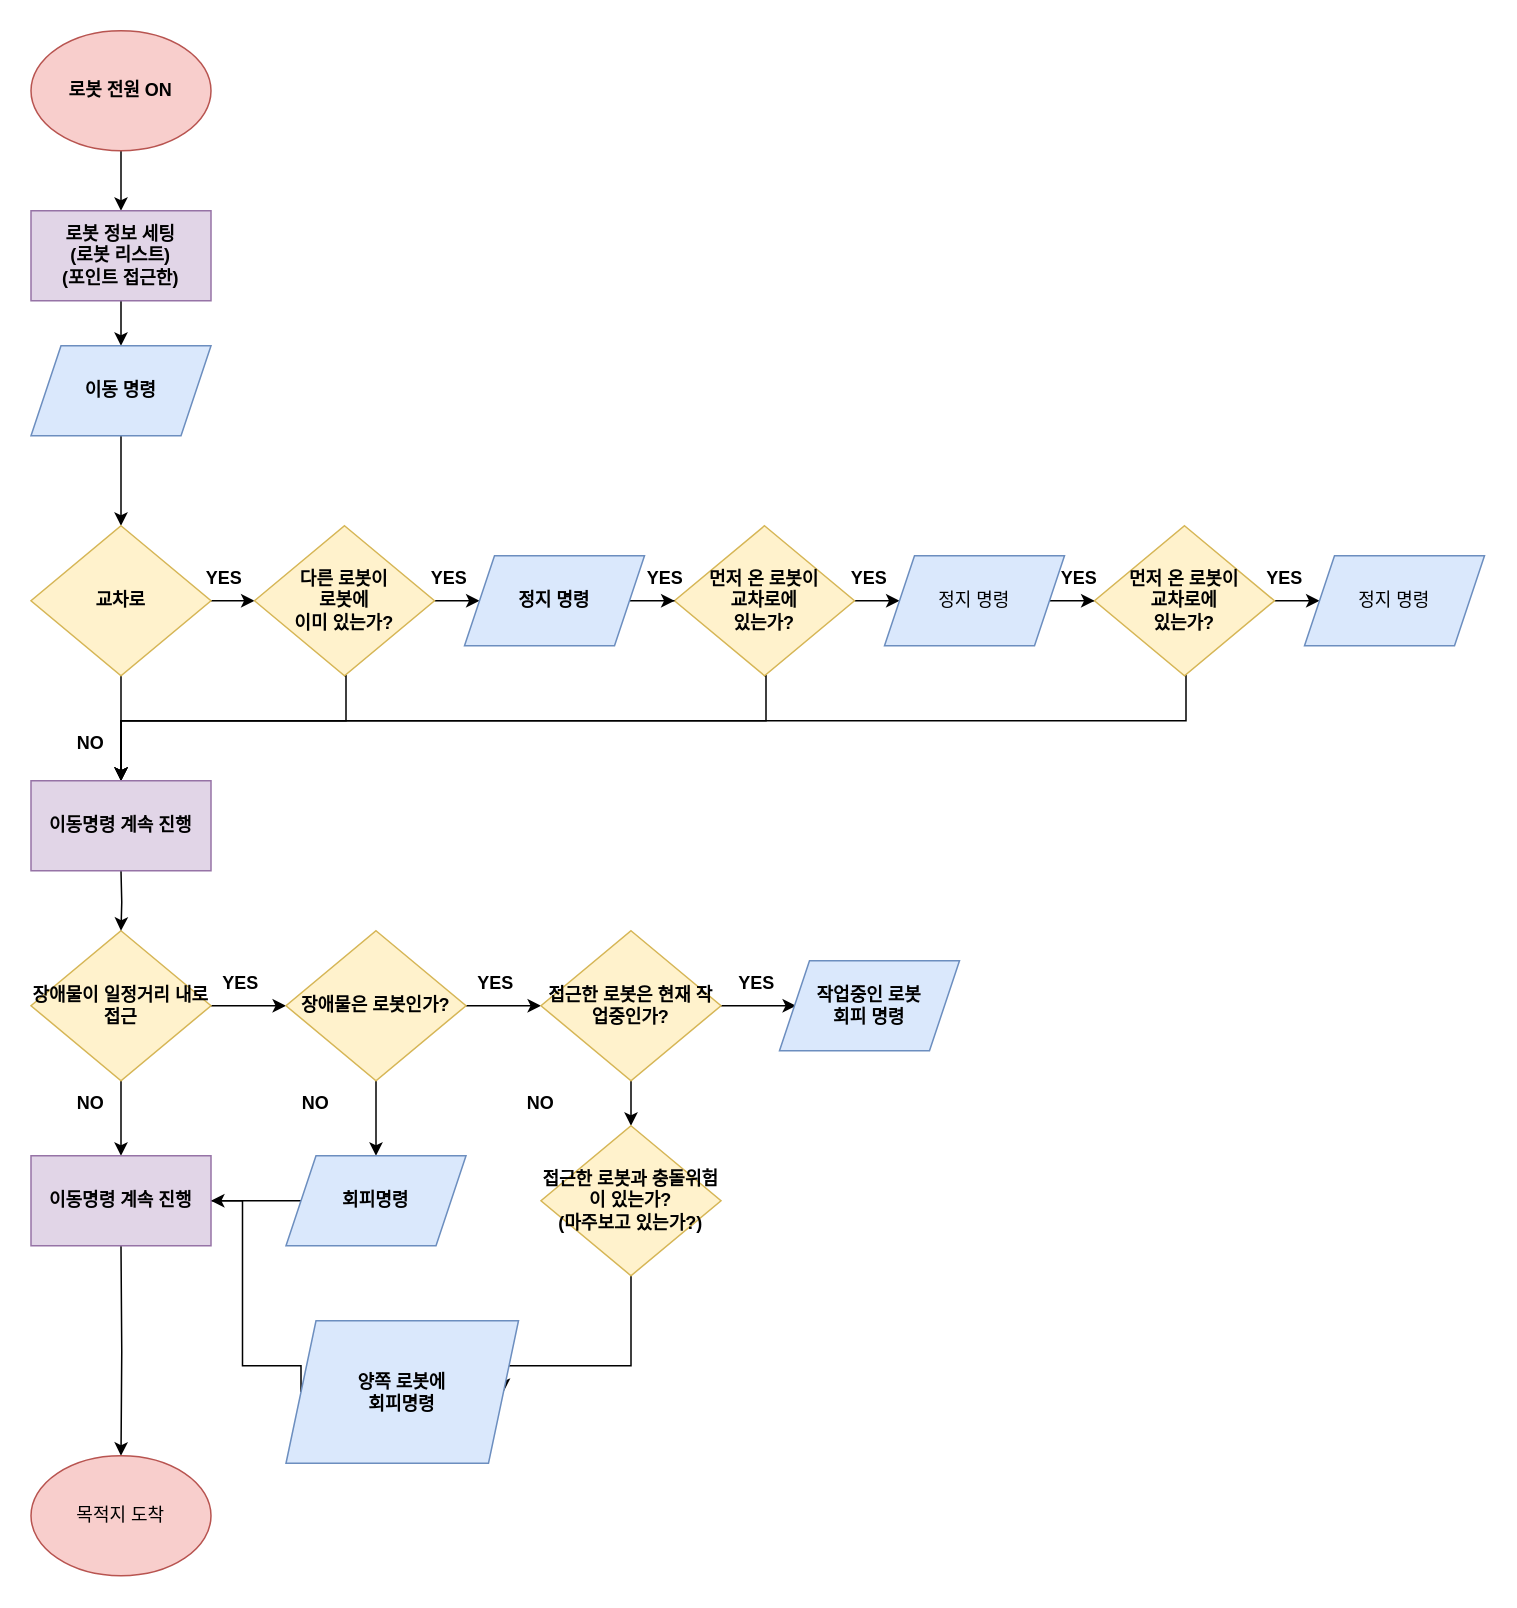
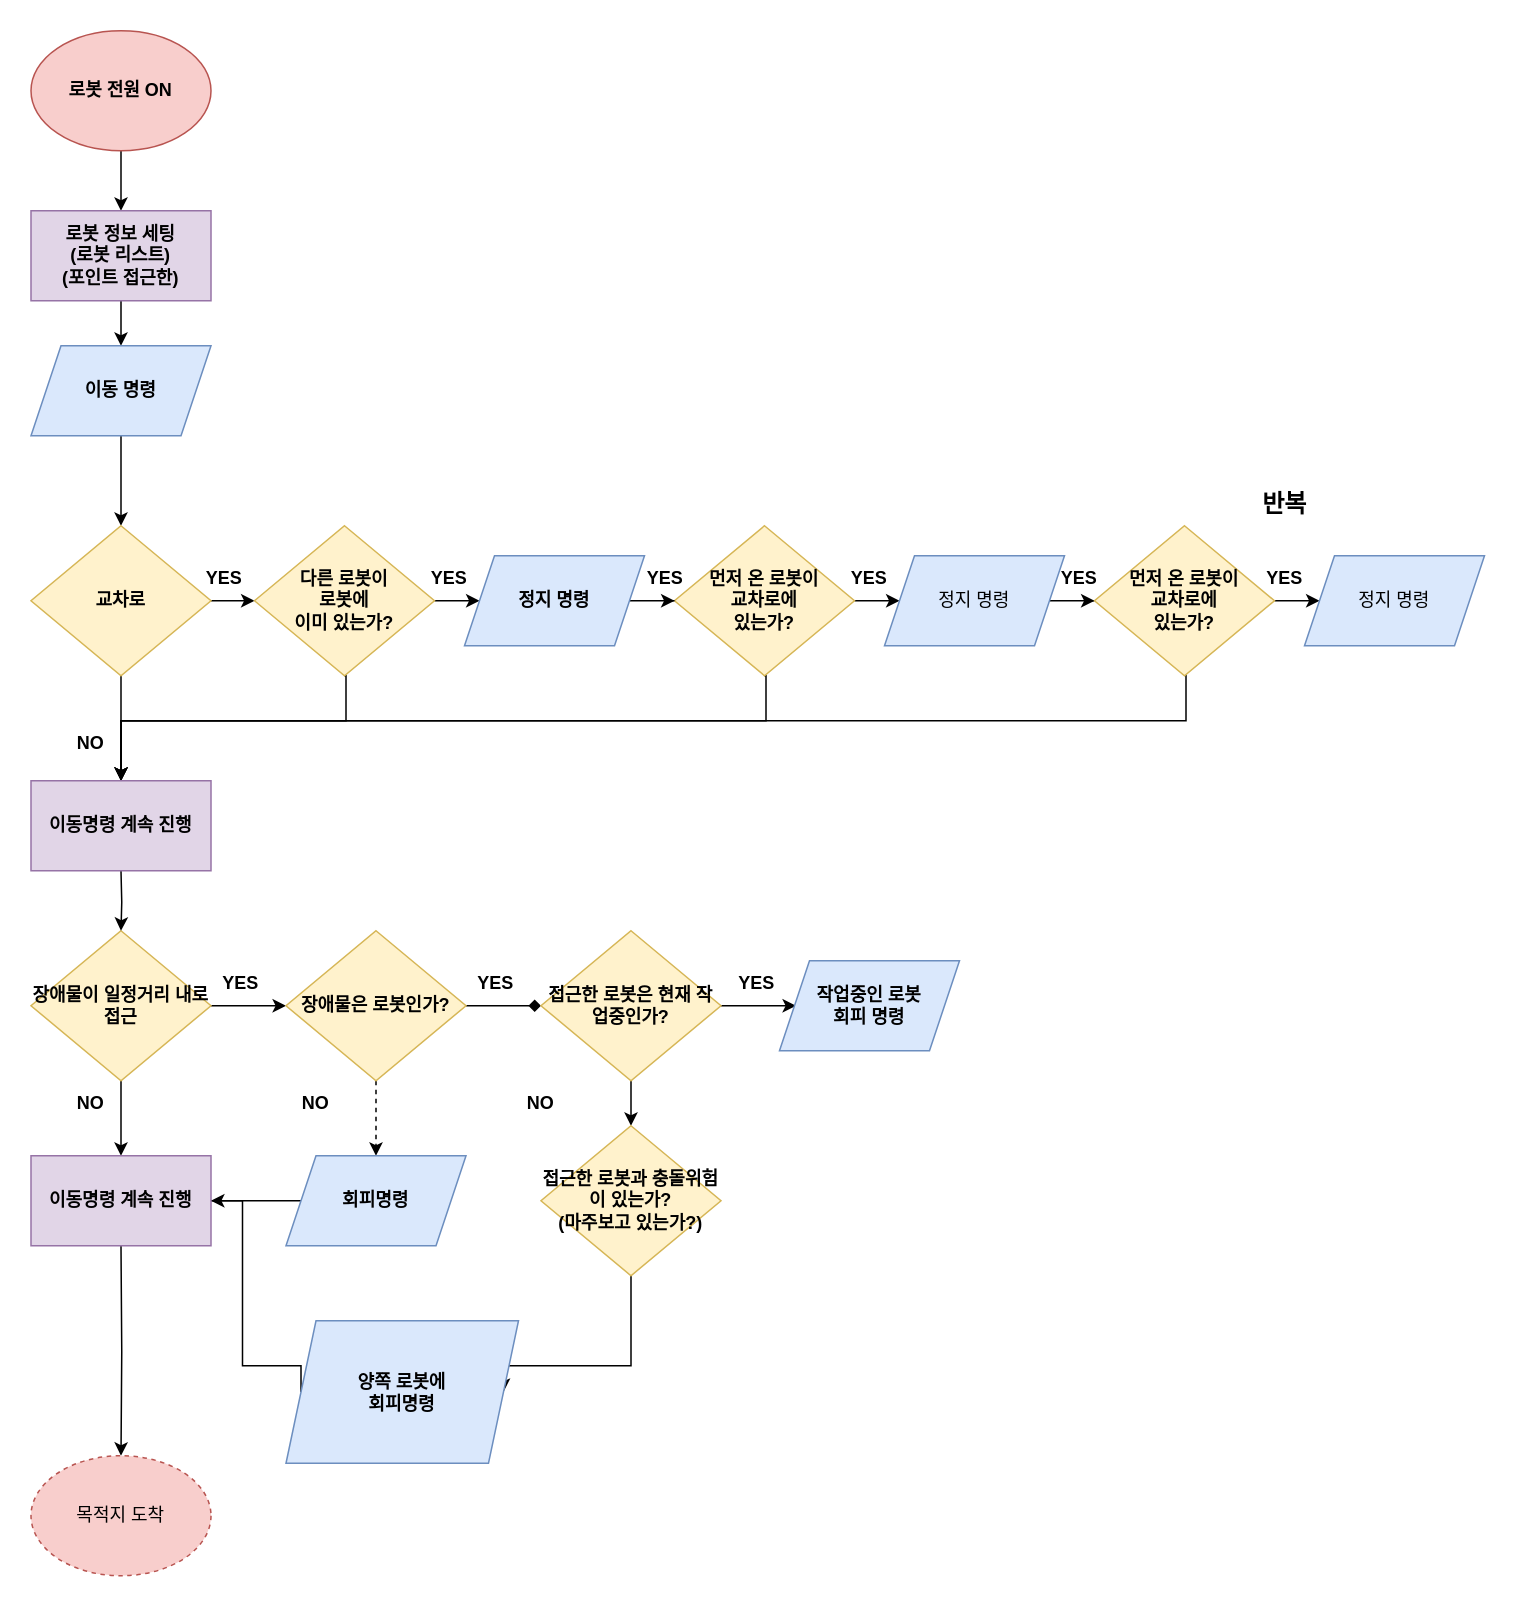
  <mxCell id="0" />
  <mxCell id="1" parent="0" />
  <mxCell id="2" value="" style="edgeStyle=orthogonalEdgeStyle;rounded=0;orthogonalLoop=1;jettySize=auto;html=1;" edge="1" parent="1" source="3" target="5"><mxGeometry relative="1" as="geometry" /></mxCell>
  <mxCell id="3" value="로봇 전원 ON" style="ellipse;whiteSpace=wrap;html=1;fillColor=#f8cecc;strokeColor=#b85450;fontStyle=1" vertex="1" parent="1"><mxGeometry x="20" width="120" height="80" as="geometry" y="20" /></mxCell>
  <mxCell id="4" value="" style="edgeStyle=orthogonalEdgeStyle;rounded=0;orthogonalLoop=1;jettySize=auto;html=1;" edge="1" parent="1" source="5" target="7"><mxGeometry relative="1" as="geometry" /></mxCell>
  <mxCell id="5" value="로봇 정보 세팅&lt;br&gt;(로봇 리스트)&lt;br&gt;(포인트 접근한)" style="rounded=0;whiteSpace=wrap;html=1;fillColor=#e1d5e7;strokeColor=#9673a6;fontStyle=1" vertex="1" parent="1"><mxGeometry x="20" y="140" width="120" height="60" as="geometry" /></mxCell>
  <mxCell id="6" value="" style="edgeStyle=orthogonalEdgeStyle;rounded=0;orthogonalLoop=1;jettySize=auto;html=1;" edge="1" parent="1" source="7" target="10"><mxGeometry relative="1" as="geometry" /></mxCell>
  <mxCell id="7" value="이동 명령" style="shape=parallelogram;perimeter=parallelogramPerimeter;whiteSpace=wrap;html=1;fixedSize=1;fillColor=#dae8fc;strokeColor=#6c8ebf;fontStyle=1" vertex="1" parent="1"><mxGeometry x="20" y="230" width="120" height="60" as="geometry" /></mxCell>
  <mxCell id="8" value="" style="edgeStyle=orthogonalEdgeStyle;rounded=0;orthogonalLoop=1;jettySize=auto;html=1;" edge="1" parent="1" source="10" target="13"><mxGeometry relative="1" as="geometry" /></mxCell>
  <mxCell id="9" value="" style="edgeStyle=orthogonalEdgeStyle;rounded=0;orthogonalLoop=1;jettySize=auto;html=1;" edge="1" parent="1" source="10"><mxGeometry relative="1" as="geometry"><mxPoint x="80" y="520" as="targetPoint" /></mxGeometry></mxCell>
  <mxCell id="10" value="교차로" style="rhombus;whiteSpace=wrap;html=1;fillColor=#fff2cc;strokeColor=#d6b656;fontStyle=1" vertex="1" parent="1"><mxGeometry x="20" y="350" width="120" height="100" as="geometry" /></mxCell>
  <mxCell id="11" value="" style="edgeStyle=orthogonalEdgeStyle;rounded=0;orthogonalLoop=1;jettySize=auto;html=1;" edge="1" parent="1" source="13" target="19"><mxGeometry relative="1" as="geometry" /></mxCell>
  <mxCell id="12" style="edgeStyle=orthogonalEdgeStyle;rounded=0;orthogonalLoop=1;jettySize=auto;html=1;exitX=0.5;exitY=1;exitDx=0;exitDy=0;" edge="1" parent="1" source="13"><mxGeometry relative="1" as="geometry"><mxPoint x="80.059" y="520" as="targetPoint" /><Array as="points"><mxPoint x="230" y="480" /><mxPoint x="80" y="480" /></Array></mxGeometry></mxCell>
  <mxCell id="13" value="다른 로봇이&lt;br&gt;로봇에&lt;br&gt;이미 있는가?" style="rhombus;whiteSpace=wrap;html=1;fillColor=#fff2cc;strokeColor=#d6b656;fontStyle=1;rounded=0;shadow=0;" vertex="1" parent="1"><mxGeometry x="169" y="350" width="120" height="100" as="geometry" /></mxCell>
  <mxCell id="14" value="YES" style="text;html=1;strokeColor=none;fillColor=none;align=center;verticalAlign=middle;whiteSpace=wrap;rounded=0;fontStyle=1" vertex="1" parent="1"><mxGeometry x="119" y="370" width="60" height="30" as="geometry" /></mxCell>
  <mxCell id="15" style="edgeStyle=orthogonalEdgeStyle;rounded=0;orthogonalLoop=1;jettySize=auto;html=1;exitX=0.5;exitY=1;exitDx=0;exitDy=0;" edge="1" parent="1" source="17"><mxGeometry relative="1" as="geometry"><mxPoint x="80.059" y="520" as="targetPoint" /><Array as="points"><mxPoint x="510" y="480" /><mxPoint x="80" y="480" /></Array></mxGeometry></mxCell>
  <mxCell id="16" value="" style="edgeStyle=orthogonalEdgeStyle;rounded=0;orthogonalLoop=1;jettySize=auto;html=1;" edge="1" parent="1" source="17" target="35"><mxGeometry relative="1" as="geometry" /></mxCell>
  <mxCell id="17" value="먼저 온 로봇이&lt;br&gt;교차로에&lt;br&gt;있는가?" style="rhombus;whiteSpace=wrap;html=1;fillColor=#fff2cc;strokeColor=#d6b656;fontStyle=1;shadow=0;gradientColor=none;" vertex="1" parent="1"><mxGeometry x="449" y="350" width="120" height="100" as="geometry" /></mxCell>
  <mxCell id="18" value="" style="edgeStyle=orthogonalEdgeStyle;rounded=0;orthogonalLoop=1;jettySize=auto;html=1;" edge="1" parent="1" source="19" target="17"><mxGeometry relative="1" as="geometry" /></mxCell>
  <mxCell id="19" value="정지 명령&lt;br&gt;" style="shape=parallelogram;perimeter=parallelogramPerimeter;whiteSpace=wrap;html=1;fixedSize=1;fillColor=#dae8fc;strokeColor=#6c8ebf;fontStyle=1" vertex="1" parent="1"><mxGeometry x="309" y="370" width="120" height="60" as="geometry" /></mxCell>
  <mxCell id="20" value="YES" style="text;html=1;strokeColor=none;fillColor=none;align=center;verticalAlign=middle;whiteSpace=wrap;rounded=0;fontStyle=1" vertex="1" parent="1"><mxGeometry x="269" y="370" width="60" height="30" as="geometry" /></mxCell>
  <mxCell id="21" value="YES" style="text;html=1;strokeColor=none;fillColor=none;align=center;verticalAlign=middle;whiteSpace=wrap;rounded=0;fontStyle=1" vertex="1" parent="1"><mxGeometry x="413" y="370" width="60" height="30" as="geometry" /></mxCell>
  <mxCell id="22" value="" style="edgeStyle=orthogonalEdgeStyle;rounded=0;orthogonalLoop=1;jettySize=auto;html=1;" edge="1" parent="1" source="24"><mxGeometry relative="1" as="geometry"><mxPoint x="80" y="770" as="targetPoint" /></mxGeometry></mxCell>
  <mxCell id="23" value="" style="edgeStyle=orthogonalEdgeStyle;rounded=0;orthogonalLoop=1;jettySize=auto;html=1;" edge="1" parent="1" source="24" target="31"><mxGeometry relative="1" as="geometry" /></mxCell>
  <mxCell id="24" value="장애물이 일정거리 내로 접근" style="rhombus;whiteSpace=wrap;html=1;fillColor=#fff2cc;strokeColor=#d6b656;fontStyle=1" vertex="1" parent="1"><mxGeometry x="20" y="620" width="120" height="100" as="geometry" /></mxCell>
  <mxCell id="25" value="NO" style="text;html=1;align=center;verticalAlign=middle;whiteSpace=wrap;rounded=0;fontStyle=1" vertex="1" parent="1"><mxGeometry x="30" y="480" width="60" height="30" as="geometry" /></mxCell>
  <mxCell id="26" value="" style="edgeStyle=orthogonalEdgeStyle;rounded=0;orthogonalLoop=1;jettySize=auto;html=1;" edge="1" parent="1" target="24"><mxGeometry relative="1" as="geometry"><mxPoint x="80" y="580" as="sourcePoint" /></mxGeometry></mxCell>
  <mxCell id="27" value="" style="edgeStyle=orthogonalEdgeStyle;rounded=0;orthogonalLoop=1;jettySize=auto;html=1;" edge="1" parent="1" target="33"><mxGeometry relative="1" as="geometry"><mxPoint x="80" y="830" as="sourcePoint" /></mxGeometry></mxCell>
  <mxCell id="28" value="NO" style="text;html=1;align=center;verticalAlign=middle;whiteSpace=wrap;rounded=0;fontStyle=1" vertex="1" parent="1"><mxGeometry x="30" y="720" width="60" height="30" as="geometry" /></mxCell>
- <mxCell id="29" value="" style="edgeStyle=orthogonalEdgeStyle;rounded=0;orthogonalLoop=1;jettySize=auto;html=1;" edge="1" parent="1" source="31" target="44"><mxGeometry relative="1" as="geometry" /></mxCell>
- <mxCell id="30" value="" style="edgeStyle=orthogonalEdgeStyle;rounded=0;orthogonalLoop=1;jettySize=auto;html=1;" edge="1" parent="1" source="31" target="51"><mxGeometry relative="1" as="geometry" /></mxCell>
+ <mxCell id="29" value="" style="edgeStyle=orthogonalEdgeStyle;rounded=0;orthogonalLoop=1;jettySize=auto;html=1;endArrow=diamond;" edge="1" parent="1" source="31" target="44"><mxGeometry relative="1" as="geometry" /></mxCell>
+ <mxCell id="30" value="" style="edgeStyle=orthogonalEdgeStyle;rounded=0;orthogonalLoop=1;jettySize=auto;html=1;dashed=1;" edge="1" parent="1" source="31" target="51"><mxGeometry relative="1" as="geometry" /></mxCell>
  <mxCell id="31" value="장애물은 로봇인가?" style="rhombus;whiteSpace=wrap;html=1;fillColor=#fff2cc;strokeColor=#d6b656;fontStyle=1" vertex="1" parent="1"><mxGeometry x="190" y="620" width="120" height="100" as="geometry" /></mxCell>
  <mxCell id="32" value="YES" style="text;html=1;strokeColor=none;fillColor=none;align=center;verticalAlign=middle;whiteSpace=wrap;rounded=0;fontStyle=1" vertex="1" parent="1"><mxGeometry x="130" y="640" width="60" height="30" as="geometry" /></mxCell>
- <mxCell id="33" value="목적지 도착" style="ellipse;whiteSpace=wrap;html=1;fillColor=#f8cecc;strokeColor=#b85450;" vertex="1" parent="1"><mxGeometry x="20" y="970" width="120" height="80" as="geometry" /></mxCell>
+ <mxCell id="33" value="목적지 도착" style="ellipse;whiteSpace=wrap;html=1;fillColor=#f8cecc;strokeColor=#b85450;dashed=1;" vertex="1" parent="1"><mxGeometry x="20" y="970" width="120" height="80" as="geometry" /></mxCell>
  <mxCell id="34" value="" style="edgeStyle=orthogonalEdgeStyle;rounded=0;orthogonalLoop=1;jettySize=auto;html=1;" edge="1" parent="1" source="35" target="39"><mxGeometry relative="1" as="geometry" /></mxCell>
  <mxCell id="35" value="정지 명령&lt;br&gt;" style="shape=parallelogram;perimeter=parallelogramPerimeter;whiteSpace=wrap;html=1;fixedSize=1;fillColor=#dae8fc;strokeColor=#6c8ebf;" vertex="1" parent="1"><mxGeometry x="589" y="370" width="120" height="60" as="geometry" /></mxCell>
  <mxCell id="36" value="YES" style="text;html=1;strokeColor=none;fillColor=none;align=center;verticalAlign=middle;whiteSpace=wrap;rounded=0;fontStyle=1" vertex="1" parent="1"><mxGeometry x="549" y="370" width="60" height="30" as="geometry" /></mxCell>
  <mxCell id="37" style="edgeStyle=orthogonalEdgeStyle;rounded=0;orthogonalLoop=1;jettySize=auto;html=1;" edge="1" parent="1" source="39"><mxGeometry relative="1" as="geometry"><mxPoint x="80.059" y="520" as="targetPoint" /><Array as="points"><mxPoint x="790" y="480" /><mxPoint x="80" y="480" /></Array></mxGeometry></mxCell>
  <mxCell id="38" value="" style="edgeStyle=orthogonalEdgeStyle;rounded=0;orthogonalLoop=1;jettySize=auto;html=1;" edge="1" parent="1" source="39" target="53"><mxGeometry relative="1" as="geometry" /></mxCell>
  <mxCell id="39" value="먼저 온 로봇이&lt;br&gt;교차로에&lt;br&gt;있는가?" style="rhombus;whiteSpace=wrap;html=1;fillColor=#fff2cc;strokeColor=#d6b656;fontStyle=1" vertex="1" parent="1"><mxGeometry x="729" y="350" width="120" height="100" as="geometry" /></mxCell>
+ <mxCell id="40" value="반복" style="text;html=1;strokeColor=none;fillColor=none;align=center;verticalAlign=middle;whiteSpace=wrap;rounded=0;fontStyle=1;strokeWidth=1;fontSize=16;" vertex="1" parent="1"><mxGeometry x="826" y="320" width="60" height="30" as="geometry" /></mxCell>
  <mxCell id="41" value="YES" style="text;html=1;strokeColor=none;fillColor=none;align=center;verticalAlign=middle;whiteSpace=wrap;rounded=0;fontStyle=1" vertex="1" parent="1"><mxGeometry x="689" y="370" width="60" height="30" as="geometry" /></mxCell>
  <mxCell id="42" value="" style="edgeStyle=orthogonalEdgeStyle;rounded=0;orthogonalLoop=1;jettySize=auto;html=1;" edge="1" parent="1" source="44"><mxGeometry relative="1" as="geometry"><mxPoint x="530" y="670" as="targetPoint" /></mxGeometry></mxCell>
  <mxCell id="43" value="" style="edgeStyle=orthogonalEdgeStyle;rounded=0;orthogonalLoop=1;jettySize=auto;html=1;" edge="1" parent="1" source="44" target="47"><mxGeometry relative="1" as="geometry" /></mxCell>
  <mxCell id="44" value="접근한 로봇은 현재 작업중인가?" style="rhombus;whiteSpace=wrap;html=1;fillColor=#fff2cc;strokeColor=#d6b656;fontStyle=1" vertex="1" parent="1"><mxGeometry x="360" y="620" width="120" height="100" as="geometry" /></mxCell>
  <mxCell id="45" value="YES" style="text;html=1;strokeColor=none;fillColor=none;align=center;verticalAlign=middle;whiteSpace=wrap;rounded=0;fontStyle=1" vertex="1" parent="1"><mxGeometry x="300" y="640" width="60" height="30" as="geometry" /></mxCell>
  <mxCell id="46" style="edgeStyle=orthogonalEdgeStyle;rounded=0;orthogonalLoop=1;jettySize=auto;html=1;exitX=0.5;exitY=1;exitDx=0;exitDy=0;entryX=1;entryY=0.5;entryDx=0;entryDy=0;" edge="1" parent="1" source="47" target="56"><mxGeometry relative="1" as="geometry"><Array as="points"><mxPoint x="420" y="910" /></Array></mxGeometry></mxCell>
  <mxCell id="47" value="접근한 로봇과 충돌위험이 있는가?&lt;br&gt;(마주보고 있는가?)" style="rhombus;whiteSpace=wrap;html=1;fillColor=#fff2cc;strokeColor=#d6b656;fontStyle=1;labelBackgroundColor=none;labelBorderColor=none;" vertex="1" parent="1"><mxGeometry x="360" y="750" width="120" height="100" as="geometry" /></mxCell>
  <mxCell id="48" value="NO" style="text;html=1;align=center;verticalAlign=middle;whiteSpace=wrap;rounded=0;fontStyle=1" vertex="1" parent="1"><mxGeometry x="330" y="720" width="60" height="30" as="geometry" /></mxCell>
  <mxCell id="49" value="YES" style="text;html=1;strokeColor=none;fillColor=none;align=center;verticalAlign=middle;whiteSpace=wrap;rounded=0;fontStyle=1" vertex="1" parent="1"><mxGeometry x="474" y="640" width="60" height="30" as="geometry" /></mxCell>
  <mxCell id="50" value="" style="edgeStyle=orthogonalEdgeStyle;rounded=0;orthogonalLoop=1;jettySize=auto;html=1;" edge="1" parent="1" source="51"><mxGeometry relative="1" as="geometry"><mxPoint x="130" y="800" as="targetPoint" /></mxGeometry></mxCell>
  <mxCell id="51" value="회피명령" style="shape=parallelogram;perimeter=parallelogramPerimeter;whiteSpace=wrap;html=1;fixedSize=1;fillColor=#dae8fc;strokeColor=#6c8ebf;fontStyle=1" vertex="1" parent="1"><mxGeometry x="190" y="770" width="120" height="60" as="geometry" /></mxCell>
  <mxCell id="52" value="NO" style="text;html=1;align=center;verticalAlign=middle;whiteSpace=wrap;rounded=0;fontStyle=1" vertex="1" parent="1"><mxGeometry x="180" y="720" width="60" height="30" as="geometry" /></mxCell>
  <mxCell id="53" value="정지 명령&lt;br&gt;" style="shape=parallelogram;perimeter=parallelogramPerimeter;whiteSpace=wrap;html=1;fixedSize=1;fillColor=#dae8fc;strokeColor=#6c8ebf;" vertex="1" parent="1"><mxGeometry x="869" y="370" width="120" height="60" as="geometry" /></mxCell>
  <mxCell id="54" value="YES" style="text;html=1;strokeColor=none;fillColor=none;align=center;verticalAlign=middle;whiteSpace=wrap;rounded=0;fontStyle=1" vertex="1" parent="1"><mxGeometry x="826" y="370" width="60" height="30" as="geometry" /></mxCell>
  <mxCell id="55" style="edgeStyle=orthogonalEdgeStyle;rounded=0;orthogonalLoop=1;jettySize=auto;html=1;exitX=0;exitY=0.5;exitDx=0;exitDy=0;entryX=1;entryY=0.5;entryDx=0;entryDy=0;" edge="1" parent="1" source="56" target="59"><mxGeometry relative="1" as="geometry"><mxPoint x="130" y="890" as="targetPoint" /><Array as="points"><mxPoint x="161" y="910" /><mxPoint x="161" y="800" /></Array></mxGeometry></mxCell>
  <mxCell id="56" value="양쪽 로봇에&lt;br&gt;회피명령" style="shape=parallelogram;perimeter=parallelogramPerimeter;whiteSpace=wrap;html=1;fixedSize=1;fillColor=#dae8fc;strokeColor=#6c8ebf;fontStyle=1" vertex="1" parent="1"><mxGeometry x="190" y="880" width="155" height="95" as="geometry" /></mxCell>
  <mxCell id="57" value="작업중인 로봇&lt;br&gt;회피 명령" style="shape=parallelogram;perimeter=parallelogramPerimeter;whiteSpace=wrap;html=1;fixedSize=1;fillColor=#dae8fc;strokeColor=#6c8ebf;fontStyle=1" vertex="1" parent="1"><mxGeometry x="519" y="640" width="120" height="60" as="geometry" /></mxCell>
  <mxCell id="58" value="이동명령 계속 진행" style="rounded=0;whiteSpace=wrap;html=1;fillColor=#e1d5e7;strokeColor=#9673a6;fontStyle=1" vertex="1" parent="1"><mxGeometry x="20" y="520" width="120" height="60" as="geometry" /></mxCell>
  <mxCell id="59" value="이동명령 계속 진행" style="rounded=0;whiteSpace=wrap;html=1;fillColor=#e1d5e7;strokeColor=#9673a6;fontStyle=1" vertex="1" parent="1"><mxGeometry x="20" y="770" width="120" height="60" as="geometry" /></mxCell>
